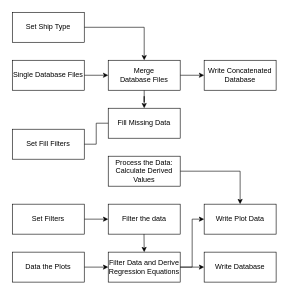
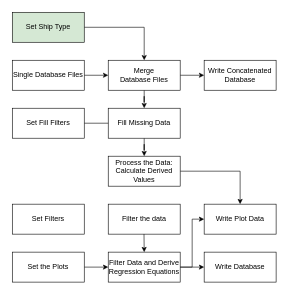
  <mxCell id="0" />
  <mxCell id="1" parent="0" />
  <mxCell id="2" value="" style="edgeStyle=orthogonalEdgeStyle;rounded=0;orthogonalLoop=1;jettySize=auto;html=1;" edge="1" parent="1" source="4" target="5"><mxGeometry relative="1" as="geometry" /></mxCell>
  <mxCell id="3" value="" style="edgeStyle=orthogonalEdgeStyle;rounded=0;orthogonalLoop=1;jettySize=auto;html=1;" edge="1" parent="1" source="4" target="7"><mxGeometry relative="1" as="geometry" /></mxCell>
  <mxCell id="4" value="Merge&lt;br&gt;Database Files" style="rounded=0;whiteSpace=wrap;html=1;" vertex="1" parent="1"><mxGeometry x="180" y="100" width="120" height="50" as="geometry" /></mxCell>
  <mxCell id="5" value="Write Concatenated Database" style="rounded=0;whiteSpace=wrap;html=1;" vertex="1" parent="1"><mxGeometry x="340" y="100" width="120" height="50" as="geometry" /></mxCell>
+ <mxCell id="6" value="" style="edgeStyle=orthogonalEdgeStyle;rounded=0;orthogonalLoop=1;jettySize=auto;html=1;" edge="1" parent="1" source="7" target="13"><mxGeometry relative="1" as="geometry" /></mxCell>
  <mxCell id="7" value="Fill Missing Data" style="rounded=0;whiteSpace=wrap;html=1;" vertex="1" parent="1"><mxGeometry x="180" y="180" width="120" height="50" as="geometry" /></mxCell>
- <mxCell id="8" value="" style="edgeStyle=orthogonalEdgeStyle;rounded=0;orthogonalLoop=1;jettySize=auto;html=1;" edge="1" parent="1" source="9" target="14"><mxGeometry relative="1" as="geometry" /></mxCell>
  <mxCell id="9" value="Set Filters" style="rounded=0;whiteSpace=wrap;html=1;" vertex="1" parent="1"><mxGeometry x="20" y="340" width="120" height="50" as="geometry" /></mxCell>
  <mxCell id="10" value="" style="edgeStyle=orthogonalEdgeStyle;rounded=0;orthogonalLoop=1;jettySize=auto;html=1;endArrow=none;" edge="1" parent="1" source="11" target="7"><mxGeometry relative="1" as="geometry" /></mxCell>
- <mxCell id="11" value="Set Fill Filters" style="rounded=0;whiteSpace=wrap;html=1;" vertex="1" parent="1"><mxGeometry x="20" y="215" width="120" height="50" as="geometry" /></mxCell>
+ <mxCell id="11" value="Set Fill Filters" style="rounded=0;whiteSpace=wrap;html=1;" vertex="1" parent="1"><mxGeometry x="20" y="180" width="120" height="50" as="geometry" /></mxCell>
  <mxCell id="12" value="" style="edgeStyle=orthogonalEdgeStyle;rounded=0;orthogonalLoop=1;jettySize=auto;html=1;" edge="1" parent="1" source="13" target="22"><mxGeometry relative="1" as="geometry"><mxPoint x="260" y="330" as="targetPoint" /></mxGeometry></mxCell>
  <mxCell id="13" value="Process the Data:&lt;br&gt;Calculate Derived Values" style="rounded=0;whiteSpace=wrap;html=1;" vertex="1" parent="1"><mxGeometry x="180" y="260" width="120" height="50" as="geometry" /></mxCell>
  <mxCell id="14" value="Filter the data" style="rounded=0;whiteSpace=wrap;html=1;" vertex="1" parent="1"><mxGeometry x="180" y="340" width="120" height="50" as="geometry" /></mxCell>
  <mxCell id="15" value="" style="edgeStyle=orthogonalEdgeStyle;rounded=0;orthogonalLoop=1;jettySize=auto;html=1;" edge="1" parent="1" source="16" target="4"><mxGeometry relative="1" as="geometry" /></mxCell>
  <mxCell id="16" value="Single Database Files" style="rounded=0;whiteSpace=wrap;html=1;" vertex="1" parent="1"><mxGeometry x="20" y="100" width="120" height="50" as="geometry" /></mxCell>
  <mxCell id="17" value="" style="edgeStyle=orthogonalEdgeStyle;rounded=0;orthogonalLoop=1;jettySize=auto;html=1;exitX=1;exitY=0.5;exitDx=0;exitDy=0;entryX=0;entryY=0.5;entryDx=0;entryDy=0;" edge="1" parent="1" source="18" target="22"><mxGeometry relative="1" as="geometry"><mxPoint x="300" y="365" as="sourcePoint" /><Array as="points"><mxPoint x="320" y="445" /><mxPoint x="320" y="365" /></Array></mxGeometry></mxCell>
  <mxCell id="18" value="Filter Data and Derive Regression Equations" style="rounded=0;whiteSpace=wrap;html=1;" vertex="1" parent="1"><mxGeometry x="180" y="420" width="120" height="50" as="geometry" /></mxCell>
  <mxCell id="19" value="" style="edgeStyle=orthogonalEdgeStyle;rounded=0;orthogonalLoop=1;jettySize=auto;html=1;" edge="1" source="20" target="18" parent="1"><mxGeometry relative="1" as="geometry" /></mxCell>
- <mxCell id="20" value="Data the Plots" style="rounded=0;whiteSpace=wrap;html=1;" vertex="1" parent="1"><mxGeometry x="20" y="420" width="120" height="50" as="geometry" /></mxCell>
+ <mxCell id="20" value="Set the Plots" style="rounded=0;whiteSpace=wrap;html=1;" vertex="1" parent="1"><mxGeometry x="20" y="420" width="120" height="50" as="geometry" /></mxCell>
  <mxCell id="21" value="" style="edgeStyle=orthogonalEdgeStyle;rounded=0;orthogonalLoop=1;jettySize=auto;html=1;entryX=0.5;entryY=0;entryDx=0;entryDy=0;" edge="1" target="18" parent="1"><mxGeometry relative="1" as="geometry"><mxPoint x="239.667" y="390" as="sourcePoint" /><mxPoint x="260" y="410" as="targetPoint" /></mxGeometry></mxCell>
  <mxCell id="22" value="Write Plot Data" style="rounded=0;whiteSpace=wrap;html=1;" vertex="1" parent="1"><mxGeometry x="340" y="340" width="120" height="50" as="geometry" /></mxCell>
  <mxCell id="23" value="" style="edgeStyle=orthogonalEdgeStyle;rounded=0;orthogonalLoop=1;jettySize=auto;html=1;" edge="1" parent="1" target="24"><mxGeometry relative="1" as="geometry"><mxPoint x="300" y="445" as="sourcePoint" /><Array as="points"><mxPoint x="400" y="445" /></Array></mxGeometry></mxCell>
  <mxCell id="24" value="Write Database" style="rounded=0;whiteSpace=wrap;html=1;" vertex="1" parent="1"><mxGeometry x="340" y="420" width="120" height="50" as="geometry" /></mxCell>
  <mxCell id="25" value="" style="edgeStyle=orthogonalEdgeStyle;rounded=0;orthogonalLoop=1;jettySize=auto;html=1;entryX=0.5;entryY=0;entryDx=0;entryDy=0;" edge="1" parent="1" source="26" target="4"><mxGeometry relative="1" as="geometry"><mxPoint x="220" y="45" as="targetPoint" /></mxGeometry></mxCell>
- <mxCell id="26" value="Set Ship Type" style="rounded=0;whiteSpace=wrap;html=1;" vertex="1" parent="1"><mxGeometry x="20" y="20" width="120" height="50" as="geometry" /></mxCell>
+ <mxCell id="26" value="Set Ship Type" style="rounded=0;whiteSpace=wrap;html=1;fillColor=#d5e8d4;" vertex="1" parent="1"><mxGeometry x="20" y="20" width="120" height="50" as="geometry" /></mxCell>
